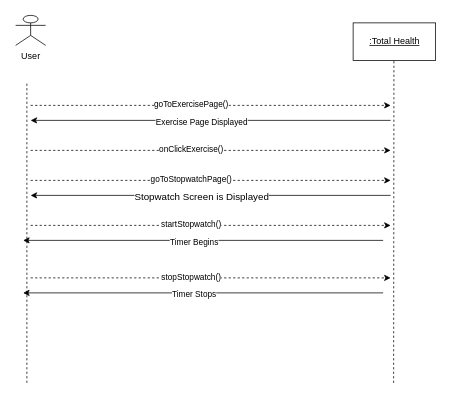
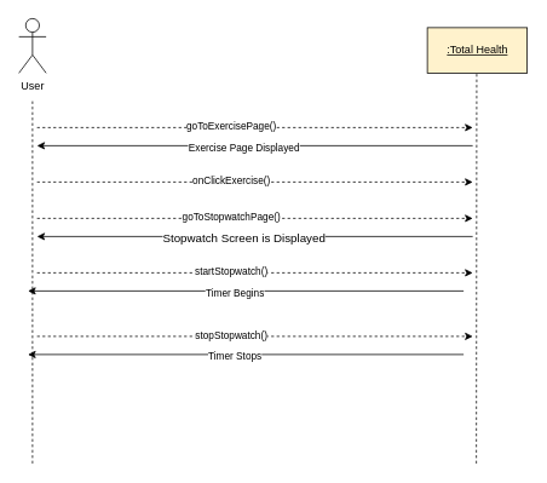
  <mxCell id="0" />
  <mxCell id="1" parent="0" />
- <mxCell id="2" value="User" style="shape=umlActor;verticalLabelPosition=bottom;verticalAlign=top;html=1;" parent="1" vertex="1"><mxGeometry x="20" y="20" width="40" height="40" as="geometry" /></mxCell>
- <mxCell id="3" value="&lt;u&gt;:Total Health&lt;/u&gt;" style="html=1;" parent="1" vertex="1"><mxGeometry x="470" y="30" width="110" height="50" as="geometry" /></mxCell>
+ <mxCell id="2" value="User" style="shape=umlActor;verticalLabelPosition=bottom;verticalAlign=top;html=1;" parent="1" vertex="1"><mxGeometry x="20" y="20" width="30" height="60" as="geometry" /></mxCell>
+ <mxCell id="3" value="&lt;u&gt;:Total Health&lt;/u&gt;" style="html=1;fillColor=#fff2cc;" parent="1" vertex="1"><mxGeometry x="470" y="30" width="110" height="50" as="geometry" /></mxCell>
  <mxCell id="4" value="" style="endArrow=none;dashed=1;html=1;rounded=0;" parent="1" edge="1"><mxGeometry width="50" height="50" relative="1" as="geometry"><mxPoint x="35" y="510" as="sourcePoint" /><mxPoint x="35" y="110" as="targetPoint" /></mxGeometry></mxCell>
  <mxCell id="5" value="" style="endArrow=none;dashed=1;html=1;rounded=0;" parent="1" edge="1"><mxGeometry width="50" height="50" relative="1" as="geometry"><mxPoint x="524" y="510" as="sourcePoint" /><mxPoint x="524.41" y="80" as="targetPoint" /></mxGeometry></mxCell>
  <mxCell id="6" value="" style="endArrow=classic;html=1;rounded=0;" parent="1" edge="1"><mxGeometry width="50" height="50" relative="1" as="geometry"><mxPoint x="520" y="160" as="sourcePoint" /><mxPoint x="40" y="160" as="targetPoint" /></mxGeometry></mxCell>
  <mxCell id="7" value="Exercise Page Displayed" style="edgeLabel;html=1;align=center;verticalAlign=middle;resizable=0;points=[];" parent="6" vertex="1" connectable="0"><mxGeometry x="0.054" y="1" relative="1" as="geometry"><mxPoint as="offset" /></mxGeometry></mxCell>
  <mxCell id="8" value="" style="endArrow=classic;html=1;rounded=0;dashed=1;" parent="1" edge="1"><mxGeometry width="50" height="50" relative="1" as="geometry"><mxPoint x="40" y="140" as="sourcePoint" /><mxPoint x="520" y="140" as="targetPoint" /></mxGeometry></mxCell>
  <mxCell id="9" value="goToExercisePage()" style="edgeLabel;html=1;align=center;verticalAlign=middle;resizable=0;points=[];" parent="8" vertex="1" connectable="0"><mxGeometry x="-0.113" y="2" relative="1" as="geometry"><mxPoint as="offset" /></mxGeometry></mxCell>
  <mxCell id="10" value="" style="endArrow=classic;html=1;rounded=0;dashed=1;" parent="1" edge="1"><mxGeometry width="50" height="50" relative="1" as="geometry"><mxPoint x="40" y="200" as="sourcePoint" /><mxPoint x="520" y="200" as="targetPoint" /></mxGeometry></mxCell>
  <mxCell id="11" value="onClickExercise()" style="edgeLabel;html=1;align=center;verticalAlign=middle;resizable=0;points=[];" parent="10" vertex="1" connectable="0"><mxGeometry x="-0.113" y="2" relative="1" as="geometry"><mxPoint as="offset" /></mxGeometry></mxCell>
  <mxCell id="12" value="" style="endArrow=classic;html=1;rounded=0;dashed=1;" parent="1" edge="1"><mxGeometry width="50" height="50" relative="1" as="geometry"><mxPoint x="40" y="240" as="sourcePoint" /><mxPoint x="520" y="240" as="targetPoint" /></mxGeometry></mxCell>
  <mxCell id="13" value="goToStopwatchPage()" style="edgeLabel;html=1;align=center;verticalAlign=middle;resizable=0;points=[];" parent="12" vertex="1" connectable="0"><mxGeometry x="-0.113" y="2" relative="1" as="geometry"><mxPoint as="offset" /></mxGeometry></mxCell>
  <mxCell id="14" value="" style="endArrow=classic;html=1;rounded=0;" parent="1" edge="1"><mxGeometry width="50" height="50" relative="1" as="geometry"><mxPoint x="510" y="320" as="sourcePoint" /><mxPoint x="30" y="320" as="targetPoint" /></mxGeometry></mxCell>
  <mxCell id="15" value="Timer Begins" style="edgeLabel;html=1;align=center;verticalAlign=middle;resizable=0;points=[];" parent="14" vertex="1" connectable="0"><mxGeometry x="0.054" y="1" relative="1" as="geometry"><mxPoint as="offset" /></mxGeometry></mxCell>
  <mxCell id="16" value="" style="endArrow=classic;html=1;rounded=0;" parent="1" edge="1"><mxGeometry width="50" height="50" relative="1" as="geometry"><mxPoint x="520" y="260" as="sourcePoint" /><mxPoint x="40" y="260" as="targetPoint" /></mxGeometry></mxCell>
  <mxCell id="17" value="&lt;span style=&quot;font-size: 13px ; color: #000000 ; font-weight: normal ; text-decoration: none ; font-family: &amp;#34;arial&amp;#34; ; font-style: normal&quot;&gt;Stopwatch Screen is Displayed&lt;/span&gt;" style="edgeLabel;html=1;align=center;verticalAlign=middle;resizable=0;points=[];" parent="16" vertex="1" connectable="0"><mxGeometry x="0.054" y="1" relative="1" as="geometry"><mxPoint as="offset" /></mxGeometry></mxCell>
  <mxCell id="18" value="" style="endArrow=classic;html=1;rounded=0;dashed=1;" parent="1" edge="1"><mxGeometry width="50" height="50" relative="1" as="geometry"><mxPoint x="40" y="300" as="sourcePoint" /><mxPoint x="520" y="300" as="targetPoint" /></mxGeometry></mxCell>
  <mxCell id="19" value="startStopwatch()" style="edgeLabel;html=1;align=center;verticalAlign=middle;resizable=0;points=[];" parent="18" vertex="1" connectable="0"><mxGeometry x="-0.113" y="2" relative="1" as="geometry"><mxPoint as="offset" /></mxGeometry></mxCell>
  <mxCell id="20" value="" style="endArrow=classic;html=1;rounded=0;dashed=1;" edge="1" parent="1"><mxGeometry width="50" height="50" relative="1" as="geometry"><mxPoint x="40" y="370" as="sourcePoint" /><mxPoint x="520" y="370" as="targetPoint" /></mxGeometry></mxCell>
  <mxCell id="21" value="stopStopwatch()" style="edgeLabel;html=1;align=center;verticalAlign=middle;resizable=0;points=[];" vertex="1" connectable="0" parent="20"><mxGeometry x="-0.113" y="2" relative="1" as="geometry"><mxPoint as="offset" /></mxGeometry></mxCell>
  <mxCell id="22" value="" style="endArrow=classic;html=1;rounded=0;" edge="1" parent="1"><mxGeometry width="50" height="50" relative="1" as="geometry"><mxPoint x="510" y="390" as="sourcePoint" /><mxPoint x="30" y="390" as="targetPoint" /></mxGeometry></mxCell>
  <mxCell id="23" value="Timer Stops" style="edgeLabel;html=1;align=center;verticalAlign=middle;resizable=0;points=[];" vertex="1" connectable="0" parent="22"><mxGeometry x="0.054" y="1" relative="1" as="geometry"><mxPoint as="offset" /></mxGeometry></mxCell>
